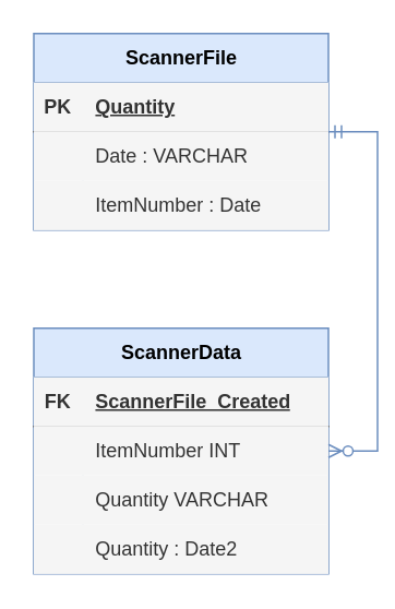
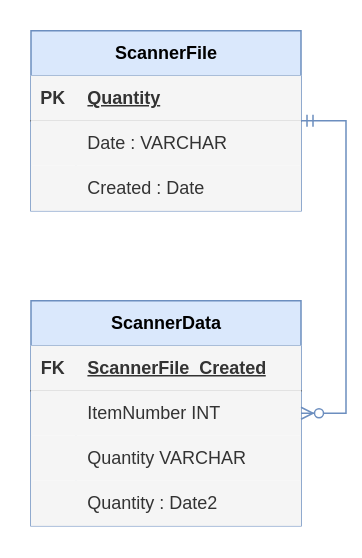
  <mxCell id="0" />
  <mxCell id="1" parent="0" />
  <mxCell id="2" value="ScannerData" style="shape=table;startSize=30;container=1;collapsible=1;childLayout=tableLayout;fixedRows=1;rowLines=0;fontStyle=1;align=center;resizeLast=1;html=1;swimlaneFillColor=default;fillColor=#dae8fc;strokeColor=#6c8ebf;" parent="1" vertex="1"><mxGeometry x="20" y="200" width="180" height="150" as="geometry" /></mxCell>
  <mxCell id="3" value="" style="shape=tableRow;horizontal=0;startSize=0;swimlaneHead=0;swimlaneBody=0;collapsible=0;dropTarget=0;points=[[0,0.5],[1,0.5]];portConstraint=eastwest;top=0;left=0;right=0;bottom=1;fillColor=#f5f5f5;fontColor=#333333;strokeColor=#666666;" parent="2" vertex="1"><mxGeometry y="30" width="180" height="30" as="geometry" /></mxCell>
  <mxCell id="4" value="FK" style="shape=partialRectangle;connectable=0;top=0;left=0;bottom=0;right=0;fontStyle=1;overflow=hidden;whiteSpace=wrap;html=1;fillColor=#f5f5f5;fontColor=#333333;strokeColor=#666666;" parent="3" vertex="1"><mxGeometry width="30" height="30" as="geometry"><mxRectangle width="30" height="30" as="alternateBounds" /></mxGeometry></mxCell>
  <mxCell id="5" value="ScannerFile_Created" style="shape=partialRectangle;connectable=0;top=0;left=0;bottom=0;right=0;align=left;spacingLeft=6;fontStyle=5;overflow=hidden;whiteSpace=wrap;html=1;fillColor=#f5f5f5;fontColor=#333333;strokeColor=#666666;" parent="3" vertex="1"><mxGeometry x="30" width="150" height="30" as="geometry"><mxRectangle width="150" height="30" as="alternateBounds" /></mxGeometry></mxCell>
  <mxCell id="6" value="" style="shape=tableRow;horizontal=0;startSize=0;swimlaneHead=0;swimlaneBody=0;collapsible=0;dropTarget=0;points=[[0,0.5],[1,0.5]];portConstraint=eastwest;top=0;left=0;right=0;bottom=0;fillColor=#f5f5f5;fontColor=#333333;strokeColor=#666666;" parent="2" vertex="1"><mxGeometry y="60" width="180" height="30" as="geometry" /></mxCell>
  <mxCell id="7" value="" style="shape=partialRectangle;connectable=0;top=0;left=0;bottom=0;right=0;editable=1;overflow=hidden;whiteSpace=wrap;html=1;fillColor=#f5f5f5;fontColor=#333333;strokeColor=#666666;" parent="6" vertex="1"><mxGeometry width="30" height="30" as="geometry"><mxRectangle width="30" height="30" as="alternateBounds" /></mxGeometry></mxCell>
  <mxCell id="8" value="ItemNumber INT" style="shape=partialRectangle;connectable=0;top=0;left=0;bottom=0;right=0;align=left;spacingLeft=6;overflow=hidden;whiteSpace=wrap;html=1;fillColor=#f5f5f5;fontColor=#333333;strokeColor=#666666;" parent="6" vertex="1"><mxGeometry x="30" width="150" height="30" as="geometry"><mxRectangle width="150" height="30" as="alternateBounds" /></mxGeometry></mxCell>
  <mxCell id="9" value="" style="shape=tableRow;horizontal=0;startSize=0;swimlaneHead=0;swimlaneBody=0;collapsible=0;dropTarget=0;points=[[0,0.5],[1,0.5]];portConstraint=eastwest;top=0;left=0;right=0;bottom=0;fillColor=#f5f5f5;fontColor=#333333;strokeColor=#666666;" parent="2" vertex="1"><mxGeometry y="90" width="180" height="30" as="geometry" /></mxCell>
  <mxCell id="10" value="" style="shape=partialRectangle;connectable=0;top=0;left=0;bottom=0;right=0;editable=1;overflow=hidden;whiteSpace=wrap;html=1;fillColor=#f5f5f5;fontColor=#333333;strokeColor=#666666;" parent="9" vertex="1"><mxGeometry width="30" height="30" as="geometry"><mxRectangle width="30" height="30" as="alternateBounds" /></mxGeometry></mxCell>
  <mxCell id="11" value="Quantity VARCHAR" style="shape=partialRectangle;connectable=0;top=0;left=0;bottom=0;right=0;align=left;spacingLeft=6;overflow=hidden;whiteSpace=wrap;html=1;fillColor=#f5f5f5;fontColor=#333333;strokeColor=#666666;" parent="9" vertex="1"><mxGeometry x="30" width="150" height="30" as="geometry"><mxRectangle width="150" height="30" as="alternateBounds" /></mxGeometry></mxCell>
  <mxCell id="12" value="" style="shape=tableRow;horizontal=0;startSize=0;swimlaneHead=0;swimlaneBody=0;collapsible=0;dropTarget=0;points=[[0,0.5],[1,0.5]];portConstraint=eastwest;top=0;left=0;right=0;bottom=0;fillColor=#f5f5f5;fontColor=#333333;strokeColor=#666666;" parent="2" vertex="1"><mxGeometry y="120" width="180" height="30" as="geometry" /></mxCell>
  <mxCell id="13" value="" style="shape=partialRectangle;connectable=0;top=0;left=0;bottom=0;right=0;editable=1;overflow=hidden;whiteSpace=wrap;html=1;fillColor=#f5f5f5;fontColor=#333333;strokeColor=#666666;" parent="12" vertex="1"><mxGeometry width="30" height="30" as="geometry"><mxRectangle width="30" height="30" as="alternateBounds" /></mxGeometry></mxCell>
  <mxCell id="14" value="Quantity : Date2" style="shape=partialRectangle;connectable=0;top=0;left=0;bottom=0;right=0;align=left;spacingLeft=6;overflow=hidden;whiteSpace=wrap;html=1;fillColor=#f5f5f5;fontColor=#333333;strokeColor=#666666;" parent="12" vertex="1"><mxGeometry x="30" width="150" height="30" as="geometry"><mxRectangle width="150" height="30" as="alternateBounds" /></mxGeometry></mxCell>
  <mxCell id="15" value="ScannerFile" style="shape=table;startSize=30;container=1;collapsible=1;childLayout=tableLayout;fixedRows=1;rowLines=0;fontStyle=1;align=center;resizeLast=1;html=1;swimlaneFillColor=default;fillColor=#dae8fc;strokeColor=#6c8ebf;" parent="1" vertex="1"><mxGeometry x="20" y="20" width="180" height="120" as="geometry" /></mxCell>
  <mxCell id="16" value="" style="shape=tableRow;horizontal=0;startSize=0;swimlaneHead=0;swimlaneBody=0;fillColor=#f5f5f5;collapsible=0;dropTarget=0;points=[[0,0.5],[1,0.5]];portConstraint=eastwest;top=0;left=0;right=0;bottom=1;strokeColor=#666666;fontColor=#333333;" parent="15" vertex="1"><mxGeometry y="30" width="180" height="30" as="geometry" /></mxCell>
  <mxCell id="17" value="PK" style="shape=partialRectangle;connectable=0;fillColor=#f5f5f5;top=0;left=0;bottom=0;right=0;fontStyle=1;overflow=hidden;whiteSpace=wrap;html=1;strokeColor=#666666;fontColor=#333333;" parent="16" vertex="1"><mxGeometry width="30" height="30" as="geometry"><mxRectangle width="30" height="30" as="alternateBounds" /></mxGeometry></mxCell>
  <mxCell id="18" value="Quantity" style="shape=partialRectangle;connectable=0;fillColor=#f5f5f5;top=0;left=0;bottom=0;right=0;align=left;spacingLeft=6;fontStyle=5;overflow=hidden;whiteSpace=wrap;html=1;strokeColor=#666666;fontColor=#333333;" parent="16" vertex="1"><mxGeometry x="30" width="150" height="30" as="geometry"><mxRectangle width="150" height="30" as="alternateBounds" /></mxGeometry></mxCell>
  <mxCell id="19" style="shape=tableRow;horizontal=0;startSize=0;swimlaneHead=0;swimlaneBody=0;fillColor=#f5f5f5;collapsible=0;dropTarget=0;points=[[0,0.5],[1,0.5]];portConstraint=eastwest;top=0;left=0;right=0;bottom=0;strokeColor=#666666;fontColor=#333333;" parent="15" vertex="1"><mxGeometry y="60" width="180" height="30" as="geometry" /></mxCell>
  <mxCell id="20" style="shape=partialRectangle;connectable=0;fillColor=#f5f5f5;top=0;left=0;bottom=0;right=0;editable=1;overflow=hidden;whiteSpace=wrap;html=1;strokeColor=#666666;fontColor=#333333;" parent="19" vertex="1"><mxGeometry width="30" height="30" as="geometry"><mxRectangle width="30" height="30" as="alternateBounds" /></mxGeometry></mxCell>
  <mxCell id="21" value="Date : VARCHAR" style="shape=partialRectangle;connectable=0;fillColor=#f5f5f5;top=0;left=0;bottom=0;right=0;align=left;spacingLeft=6;overflow=hidden;whiteSpace=wrap;html=1;strokeColor=#666666;fontColor=#333333;" parent="19" vertex="1"><mxGeometry x="30" width="150" height="30" as="geometry"><mxRectangle width="150" height="30" as="alternateBounds" /></mxGeometry></mxCell>
  <mxCell id="22" style="shape=tableRow;horizontal=0;startSize=0;swimlaneHead=0;swimlaneBody=0;fillColor=#f5f5f5;collapsible=0;dropTarget=0;points=[[0,0.5],[1,0.5]];portConstraint=eastwest;top=0;left=0;right=0;bottom=0;strokeColor=#666666;fontColor=#333333;" parent="15" vertex="1"><mxGeometry y="90" width="180" height="30" as="geometry" /></mxCell>
  <mxCell id="23" style="shape=partialRectangle;connectable=0;fillColor=#f5f5f5;top=0;left=0;bottom=0;right=0;editable=1;overflow=hidden;whiteSpace=wrap;html=1;strokeColor=#666666;fontColor=#333333;" parent="22" vertex="1"><mxGeometry width="30" height="30" as="geometry"><mxRectangle width="30" height="30" as="alternateBounds" /></mxGeometry></mxCell>
- <mxCell id="24" value="ItemNumber : Date" style="shape=partialRectangle;connectable=0;fillColor=#f5f5f5;top=0;left=0;bottom=0;right=0;align=left;spacingLeft=6;overflow=hidden;whiteSpace=wrap;html=1;strokeColor=#666666;fontColor=#333333;" parent="22" vertex="1"><mxGeometry x="30" width="150" height="30" as="geometry"><mxRectangle width="150" height="30" as="alternateBounds" /></mxGeometry></mxCell>
+ <mxCell id="24" value="Created : Date" style="shape=partialRectangle;connectable=0;fillColor=#f5f5f5;top=0;left=0;bottom=0;right=0;align=left;spacingLeft=6;overflow=hidden;whiteSpace=wrap;html=1;strokeColor=#666666;fontColor=#333333;" parent="22" vertex="1"><mxGeometry x="30" width="150" height="30" as="geometry"><mxRectangle width="150" height="30" as="alternateBounds" /></mxGeometry></mxCell>
  <mxCell id="25" value="" style="edgeStyle=entityRelationEdgeStyle;fontSize=12;html=1;endArrow=ERzeroToMany;startArrow=ERmandOne;rounded=0;fillColor=#dae8fc;strokeColor=#6c8ebf;" parent="1" source="15" target="2" edge="1"><mxGeometry width="100" height="100" relative="1" as="geometry"><mxPoint x="430" y="340" as="sourcePoint" /><mxPoint x="530" y="240" as="targetPoint" /></mxGeometry></mxCell>
